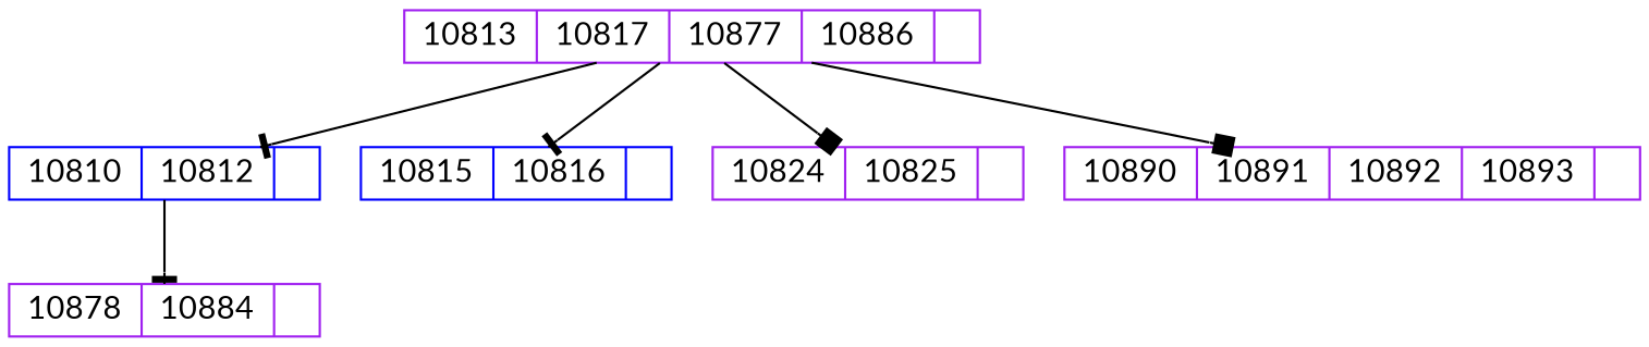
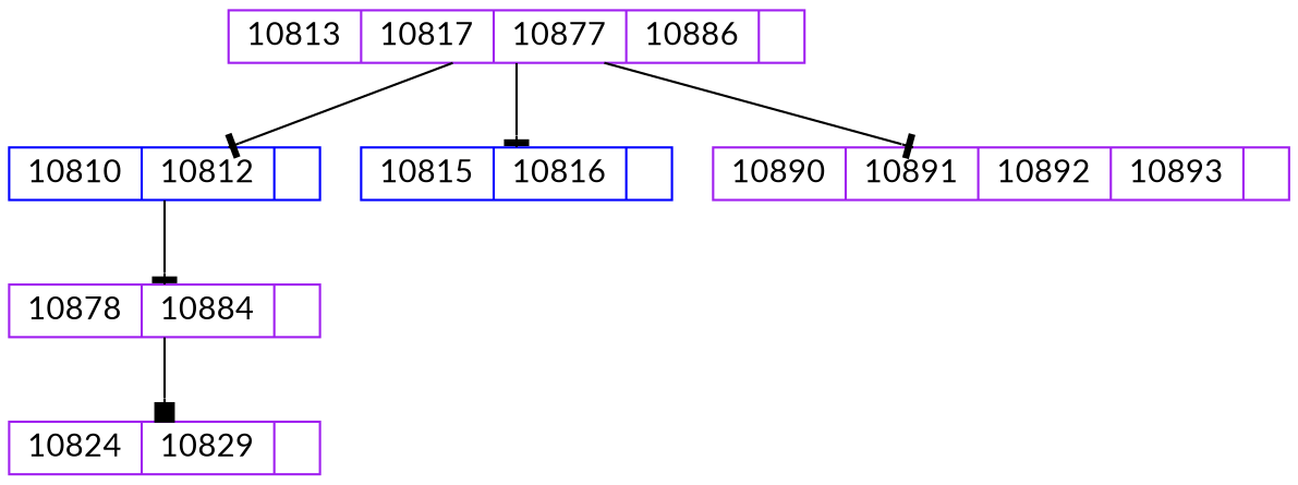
  digraph {
    fontname=Lato
    node [color=purple fontname=Lato shape=record]
    edge [arrowhead=tee fontname=Lato]
    n1 [height=.1 label="<f0>10813|<f1>10817|<f2>10877|<f3>10886|"]
    n2 [color=blue height=.1 label="<f0>10810|<f1>10812|"]
    n3 [color=blue height=.1 label="<f0>10815|<f1>10816|"]
-   n4 [height=.1 label="<f0>10824|<f1>10825|"]
+   n4 [height=.1 label="<f0>10824|<f1>10829|"]
    n5 [height=.1 label="<f0>10890|<f1>10891|<f2>10892|<f3>10893|"]
    n6 [height=.1 label="<f0>10878|<f1>10884|"]
    n1 -> n2
    n1 -> n3
-   n1 -> n4 [arrowhead=box]
-   n1 -> n5 [arrowhead=box]
+   n6 -> n4 [arrowhead=box]
+   n1 -> n5
    n2 -> n6
  }
